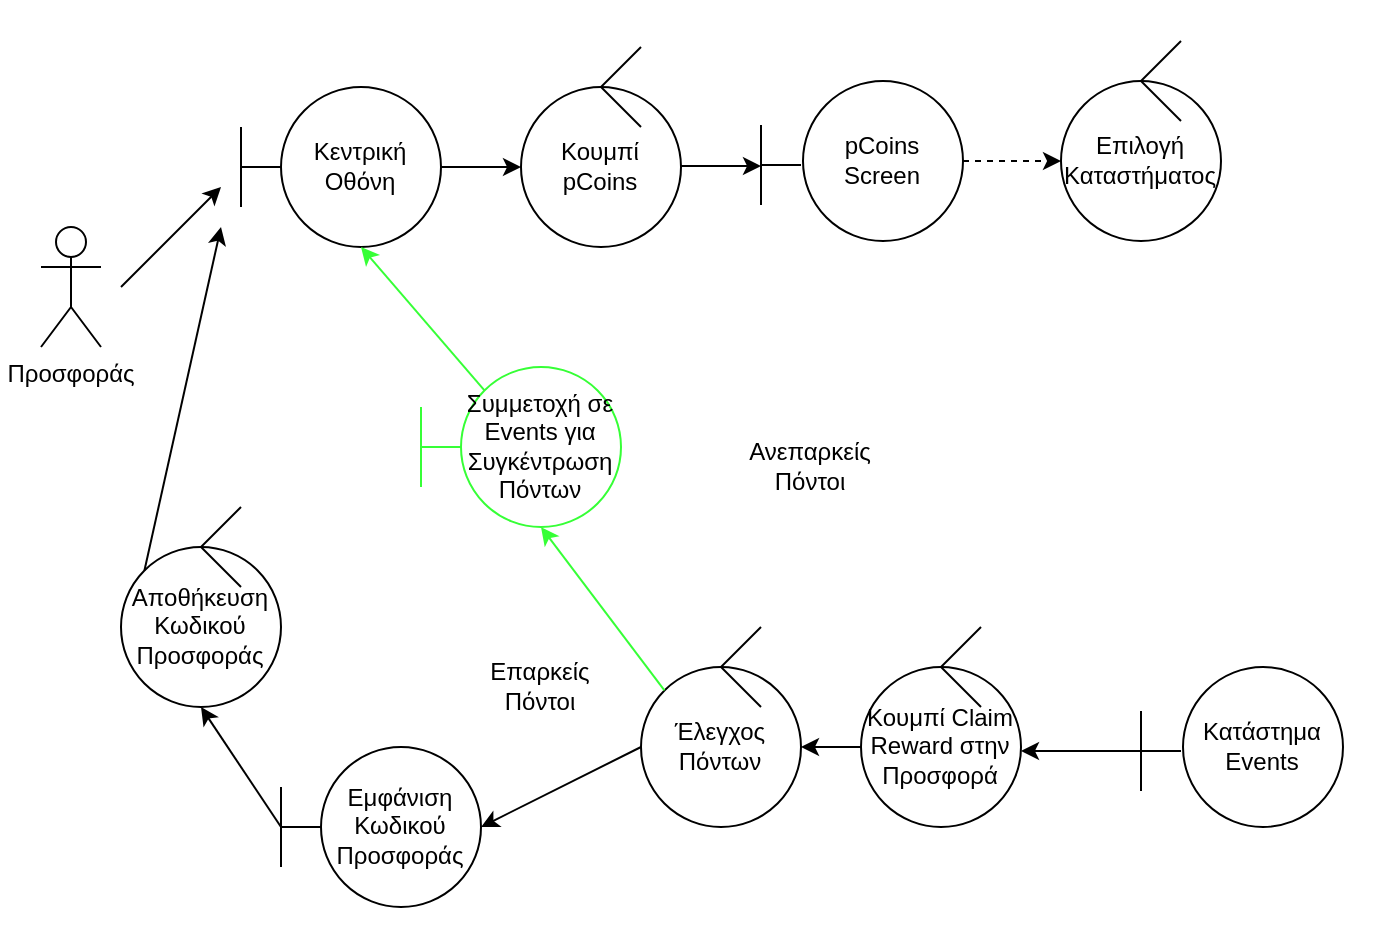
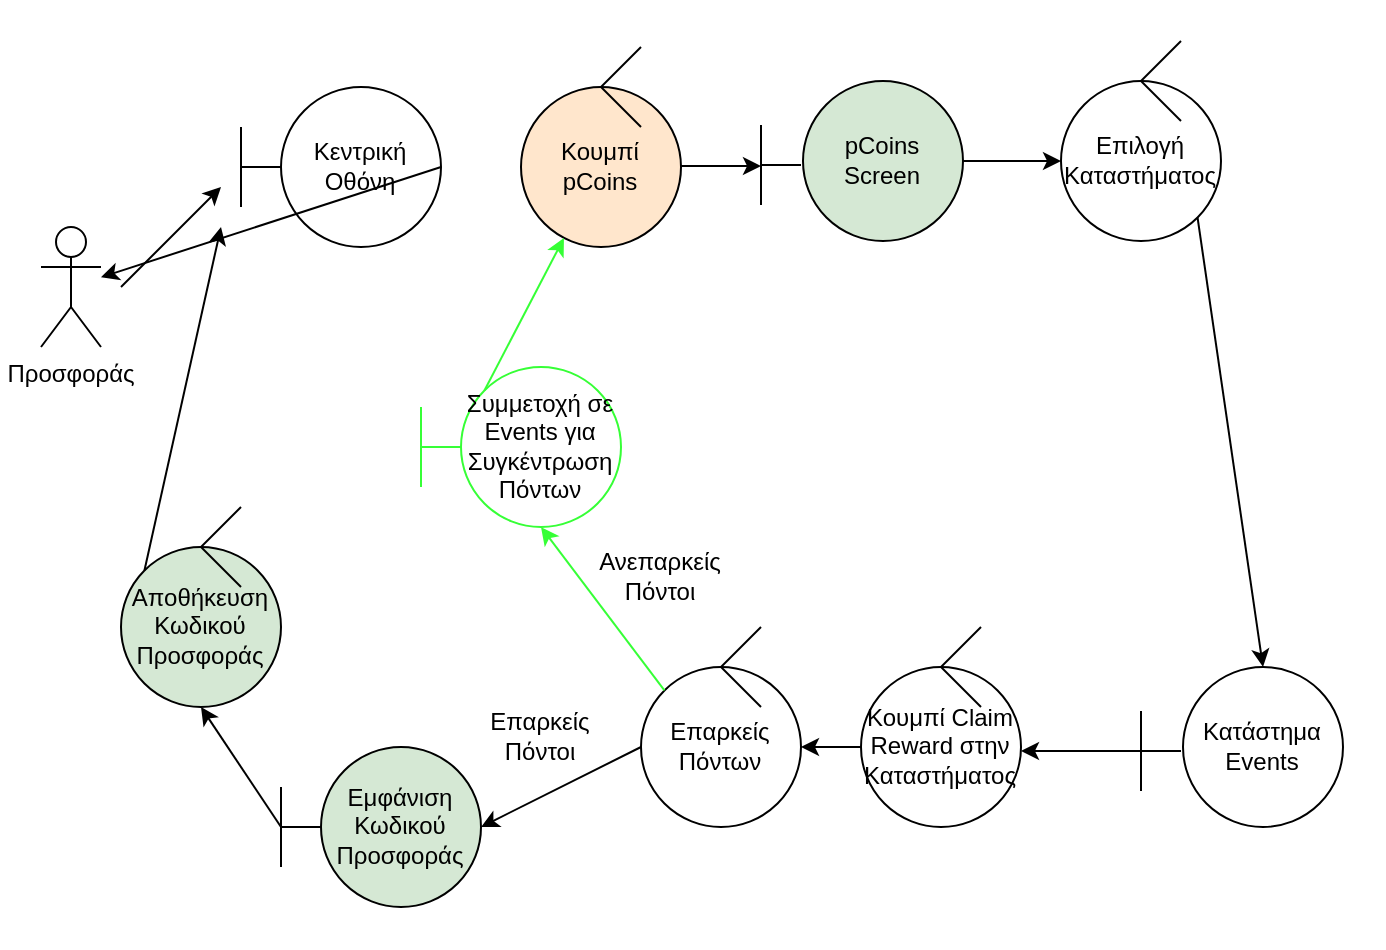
  <mxCell id="0" />
  <mxCell id="1" parent="0" />
  <mxCell id="2" value="Προσφοράς" style="shape=umlActor;verticalLabelPosition=bottom;verticalAlign=top;html=1;outlineConnect=0;" parent="1" vertex="1"><mxGeometry x="20" y="113" width="30" height="60" as="geometry" /></mxCell>
  <mxCell id="3" value="" style="endArrow=none;html=1;rounded=0;" parent="1" edge="1"><mxGeometry width="50" height="50" relative="1" as="geometry"><mxPoint x="120" y="83" as="sourcePoint" /><mxPoint x="140" y="83" as="targetPoint" /></mxGeometry></mxCell>
  <mxCell id="4" value="" style="endArrow=none;html=1;rounded=0;" parent="1" edge="1"><mxGeometry width="50" height="50" relative="1" as="geometry"><mxPoint x="120" y="103" as="sourcePoint" /><mxPoint x="120" y="63" as="targetPoint" /></mxGeometry></mxCell>
  <mxCell id="5" value="" style="endArrow=classic;html=1;rounded=0;" parent="1" edge="1"><mxGeometry width="50" height="50" relative="1" as="geometry"><mxPoint x="60" y="143" as="sourcePoint" /><mxPoint x="110" y="93" as="targetPoint" /></mxGeometry></mxCell>
  <mxCell id="6" value="Κεντρική Οθόνη" style="ellipse;whiteSpace=wrap;html=1;aspect=fixed;" parent="1" vertex="1"><mxGeometry x="140" y="43" width="80" height="80" as="geometry" /></mxCell>
- <mxCell id="7" value="Κουμπί pCoins " style="ellipse;whiteSpace=wrap;html=1;aspect=fixed;" parent="1" vertex="1"><mxGeometry x="260" y="43" width="80" height="80" as="geometry" /></mxCell>
+ <mxCell id="7" value="Κουμπί pCoins " style="ellipse;whiteSpace=wrap;html=1;aspect=fixed;fillColor=#ffe6cc;" parent="1" vertex="1"><mxGeometry x="260" y="43" width="80" height="80" as="geometry" /></mxCell>
  <mxCell id="8" value="" style="endArrow=none;html=1;rounded=0;" parent="1" edge="1"><mxGeometry width="50" height="50" relative="1" as="geometry"><mxPoint x="300" y="43" as="sourcePoint" /><mxPoint x="320" y="23" as="targetPoint" /></mxGeometry></mxCell>
  <mxCell id="9" value="" style="endArrow=none;html=1;rounded=0;" parent="1" edge="1"><mxGeometry width="50" height="50" relative="1" as="geometry"><mxPoint x="300" y="43" as="sourcePoint" /><mxPoint x="320" y="63" as="targetPoint" /></mxGeometry></mxCell>
  <mxCell id="10" value="" style="endArrow=classic;html=1;rounded=0;entryX=0;entryY=0.5;entryDx=0;entryDy=0;" parent="1" edge="1"><mxGeometry width="50" height="50" relative="1" as="geometry"><mxPoint x="340" y="82.5" as="sourcePoint" /><mxPoint x="380" y="82.5" as="targetPoint" /></mxGeometry></mxCell>
  <mxCell id="11" value="" style="endArrow=none;html=1;rounded=0;" parent="1" edge="1"><mxGeometry width="50" height="50" relative="1" as="geometry"><mxPoint x="380" y="102" as="sourcePoint" /><mxPoint x="380" y="62" as="targetPoint" /></mxGeometry></mxCell>
  <mxCell id="12" value="" style="endArrow=none;html=1;rounded=0;" parent="1" edge="1"><mxGeometry width="50" height="50" relative="1" as="geometry"><mxPoint x="380" y="82" as="sourcePoint" /><mxPoint x="400" y="82" as="targetPoint" /></mxGeometry></mxCell>
- <mxCell id="13" value="&lt;div&gt;pCoins Screen&lt;br&gt;&lt;/div&gt;" style="ellipse;whiteSpace=wrap;html=1;aspect=fixed;" parent="1" vertex="1"><mxGeometry x="401" y="40" width="80" height="80" as="geometry" /></mxCell>
+ <mxCell id="13" value="&lt;div&gt;pCoins Screen&lt;br&gt;&lt;/div&gt;" style="ellipse;whiteSpace=wrap;html=1;aspect=fixed;fillColor=#d5e8d4;" parent="1" vertex="1"><mxGeometry x="401" y="40" width="80" height="80" as="geometry" /></mxCell>
  <mxCell id="14" value="Επιλογή Καταστήματος" style="ellipse;whiteSpace=wrap;html=1;aspect=fixed;" parent="1" vertex="1"><mxGeometry x="530" y="40" width="80" height="80" as="geometry" /></mxCell>
  <mxCell id="15" value="" style="endArrow=none;html=1;rounded=0;" parent="1" edge="1"><mxGeometry width="50" height="50" relative="1" as="geometry"><mxPoint x="570" y="40" as="sourcePoint" /><mxPoint x="590" y="20" as="targetPoint" /></mxGeometry></mxCell>
  <mxCell id="16" value="" style="endArrow=none;html=1;rounded=0;" parent="1" edge="1"><mxGeometry width="50" height="50" relative="1" as="geometry"><mxPoint x="570" y="40" as="sourcePoint" /><mxPoint x="590" y="60" as="targetPoint" /></mxGeometry></mxCell>
- <mxCell id="17" value="" style="endArrow=classic;html=1;rounded=0;exitX=1;exitY=0.5;exitDx=0;exitDy=0;dashed=1;" parent="1" source="13" edge="1" target="14"><mxGeometry width="50" height="50" relative="1" as="geometry"><mxPoint x="621" y="253" as="sourcePoint" /><mxPoint x="700" y="213" as="targetPoint" /></mxGeometry></mxCell>
- <mxCell id="19" value="" style="endArrow=classic;html=1;rounded=0;exitX=1;exitY=0.5;exitDx=0;exitDy=0;entryX=0;entryY=0.5;entryDx=0;entryDy=0;" edge="1" parent="1" source="6" target="7"><mxGeometry width="50" height="50" relative="1" as="geometry"><mxPoint x="280" y="193" as="sourcePoint" /><mxPoint x="600" y="273" as="targetPoint" /></mxGeometry></mxCell>
+ <mxCell id="17" value="" style="endArrow=classic;html=1;rounded=0;exitX=1;exitY=0.5;exitDx=0;exitDy=0;" parent="1" source="13" edge="1" target="14"><mxGeometry width="50" height="50" relative="1" as="geometry"><mxPoint x="621" y="253" as="sourcePoint" /><mxPoint x="700" y="213" as="targetPoint" /></mxGeometry></mxCell>
+ <mxCell id="18" value="" style="endArrow=classic;html=1;rounded=0;exitX=1;exitY=1;exitDx=0;exitDy=0;entryX=0.5;entryY=0;entryDx=0;entryDy=0;" parent="1" source="14" edge="1" target="22"><mxGeometry width="50" height="50" relative="1" as="geometry"><mxPoint x="380" y="163" as="sourcePoint" /><mxPoint x="560" y="303" as="targetPoint" /></mxGeometry></mxCell>
+ <mxCell id="19" value="" style="endArrow=classic;html=1;rounded=0;exitX=1;exitY=0.5;exitDx=0;exitDy=0;" edge="1" parent="1" source="6" target="2"><mxGeometry width="50" height="50" relative="1" as="geometry"><mxPoint x="280" y="193" as="sourcePoint" /><mxPoint x="600" y="273" as="targetPoint" /></mxGeometry></mxCell>
  <mxCell id="20" value="" style="endArrow=none;html=1;rounded=0;" edge="1" parent="1"><mxGeometry width="50" height="50" relative="1" as="geometry"><mxPoint x="570" y="395" as="sourcePoint" /><mxPoint x="570" y="355" as="targetPoint" /></mxGeometry></mxCell>
  <mxCell id="21" value="" style="endArrow=none;html=1;rounded=0;" edge="1" parent="1"><mxGeometry width="50" height="50" relative="1" as="geometry"><mxPoint x="570" y="375" as="sourcePoint" /><mxPoint x="590" y="375" as="targetPoint" /></mxGeometry></mxCell>
  <mxCell id="22" value="Κατάστημα Events" style="ellipse;whiteSpace=wrap;html=1;aspect=fixed;" vertex="1" parent="1"><mxGeometry x="591" y="333" width="80" height="80" as="geometry" /></mxCell>
- <mxCell id="23" value="Κουμπί Claim Reward στην Προσφορά" style="ellipse;whiteSpace=wrap;html=1;aspect=fixed;" vertex="1" parent="1"><mxGeometry x="430" y="333" width="80" height="80" as="geometry" /></mxCell>
+ <mxCell id="23" value="Κουμπί Claim Reward στην Καταστήματος" style="ellipse;whiteSpace=wrap;html=1;aspect=fixed;" vertex="1" parent="1"><mxGeometry x="430" y="333" width="80" height="80" as="geometry" /></mxCell>
  <mxCell id="24" value="" style="endArrow=none;html=1;rounded=0;" edge="1" parent="1"><mxGeometry width="50" height="50" relative="1" as="geometry"><mxPoint x="470" y="333" as="sourcePoint" /><mxPoint x="490" y="353" as="targetPoint" /></mxGeometry></mxCell>
  <mxCell id="25" value="" style="endArrow=none;html=1;rounded=0;" edge="1" parent="1"><mxGeometry width="50" height="50" relative="1" as="geometry"><mxPoint x="470" y="333" as="sourcePoint" /><mxPoint x="490" y="313" as="targetPoint" /></mxGeometry></mxCell>
  <mxCell id="26" value="" style="endArrow=classic;html=1;rounded=0;entryX=1;entryY=0.5;entryDx=0;entryDy=0;" edge="1" parent="1"><mxGeometry width="50" height="50" relative="1" as="geometry"><mxPoint x="570" y="375" as="sourcePoint" /><mxPoint x="510" y="375" as="targetPoint" /></mxGeometry></mxCell>
- <mxCell id="27" value="Έλεγχος Πόντων" style="ellipse;whiteSpace=wrap;html=1;aspect=fixed;" vertex="1" parent="1"><mxGeometry x="320" y="333" width="80" height="80" as="geometry" /></mxCell>
+ <mxCell id="27" value="Επαρκείς Πόντων" style="ellipse;whiteSpace=wrap;html=1;aspect=fixed;" vertex="1" parent="1"><mxGeometry x="320" y="333" width="80" height="80" as="geometry" /></mxCell>
  <mxCell id="28" value="" style="endArrow=none;html=1;rounded=0;" edge="1" parent="1"><mxGeometry width="50" height="50" relative="1" as="geometry"><mxPoint x="360" y="333" as="sourcePoint" /><mxPoint x="380" y="353" as="targetPoint" /></mxGeometry></mxCell>
  <mxCell id="29" value="" style="endArrow=none;html=1;rounded=0;" edge="1" parent="1"><mxGeometry width="50" height="50" relative="1" as="geometry"><mxPoint x="360" y="333" as="sourcePoint" /><mxPoint x="380" y="313" as="targetPoint" /></mxGeometry></mxCell>
  <mxCell id="30" value="" style="endArrow=classic;html=1;rounded=0;entryX=1;entryY=0.5;entryDx=0;entryDy=0;" edge="1" parent="1" target="27"><mxGeometry width="50" height="50" relative="1" as="geometry"><mxPoint x="430" y="373" as="sourcePoint" /><mxPoint x="520" y="385" as="targetPoint" /></mxGeometry></mxCell>
- <mxCell id="31" value="Εμφάνιση Κωδικού Προσφοράς" style="ellipse;whiteSpace=wrap;html=1;aspect=fixed;" vertex="1" parent="1"><mxGeometry x="160" y="373" width="80" height="80" as="geometry" /></mxCell>
+ <mxCell id="31" value="Εμφάνιση Κωδικού Προσφοράς" style="ellipse;whiteSpace=wrap;html=1;aspect=fixed;fillColor=#d5e8d4;" vertex="1" parent="1"><mxGeometry x="160" y="373" width="80" height="80" as="geometry" /></mxCell>
  <mxCell id="32" value="" style="endArrow=classic;html=1;rounded=0;entryX=1;entryY=0.5;entryDx=0;entryDy=0;exitX=0;exitY=0.5;exitDx=0;exitDy=0;" edge="1" target="31" parent="1" source="27"><mxGeometry width="50" height="50" relative="1" as="geometry"><mxPoint x="270" y="413" as="sourcePoint" /><mxPoint x="360" y="425" as="targetPoint" /></mxGeometry></mxCell>
- <mxCell id="33" value="Επαρκείς Πόντοι" style="text;html=1;strokeColor=none;fillColor=none;align=center;verticalAlign=middle;whiteSpace=wrap;rounded=0;" vertex="1" parent="1"><mxGeometry x="240" y="328" width="60" height="30" as="geometry" /></mxCell>
+ <mxCell id="33" value="Επαρκείς Πόντοι" style="text;html=1;strokeColor=none;fillColor=none;align=center;verticalAlign=middle;whiteSpace=wrap;rounded=0;" vertex="1" parent="1"><mxGeometry x="240" y="353" width="60" height="30" as="geometry" /></mxCell>
  <mxCell id="34" value="" style="endArrow=none;html=1;rounded=0;" edge="1" parent="1"><mxGeometry width="50" height="50" relative="1" as="geometry"><mxPoint x="140" y="433" as="sourcePoint" /><mxPoint x="140" y="393" as="targetPoint" /></mxGeometry></mxCell>
  <mxCell id="35" value="" style="endArrow=none;html=1;rounded=0;" edge="1" parent="1"><mxGeometry width="50" height="50" relative="1" as="geometry"><mxPoint x="140" y="413" as="sourcePoint" /><mxPoint x="160" y="413" as="targetPoint" /></mxGeometry></mxCell>
- <mxCell id="36" value="Αποθήκευση Κωδικού Προσφοράς" style="ellipse;whiteSpace=wrap;html=1;aspect=fixed;" vertex="1" parent="1"><mxGeometry x="60" y="273" width="80" height="80" as="geometry" /></mxCell>
+ <mxCell id="36" value="Αποθήκευση Κωδικού Προσφοράς" style="ellipse;whiteSpace=wrap;html=1;aspect=fixed;fillColor=#d5e8d4;" vertex="1" parent="1"><mxGeometry x="60" y="273" width="80" height="80" as="geometry" /></mxCell>
  <mxCell id="37" value="" style="endArrow=none;html=1;rounded=0;" edge="1" parent="1"><mxGeometry width="50" height="50" relative="1" as="geometry"><mxPoint x="100" y="273" as="sourcePoint" /><mxPoint x="120" y="293" as="targetPoint" /></mxGeometry></mxCell>
  <mxCell id="38" value="" style="endArrow=none;html=1;rounded=0;" edge="1" parent="1"><mxGeometry width="50" height="50" relative="1" as="geometry"><mxPoint x="100" y="273" as="sourcePoint" /><mxPoint x="120" y="253" as="targetPoint" /></mxGeometry></mxCell>
  <mxCell id="39" value="" style="endArrow=classic;html=1;rounded=0;entryX=0.5;entryY=1;entryDx=0;entryDy=0;" edge="1" parent="1" target="36"><mxGeometry width="50" height="50" relative="1" as="geometry"><mxPoint x="140" y="413" as="sourcePoint" /><mxPoint x="540" y="215" as="targetPoint" /></mxGeometry></mxCell>
  <mxCell id="40" value="" style="endArrow=classic;html=1;rounded=0;entryX=0.5;entryY=1;entryDx=0;entryDy=0;exitX=0;exitY=0;exitDx=0;exitDy=0;strokeColor=#36FF36;" edge="1" parent="1" source="27" target="42"><mxGeometry width="50" height="50" relative="1" as="geometry"><mxPoint x="330" y="383" as="sourcePoint" /><mxPoint x="360" y="463" as="targetPoint" /></mxGeometry></mxCell>
  <mxCell id="41" value="" style="endArrow=classic;html=1;rounded=0;exitX=0;exitY=0;exitDx=0;exitDy=0;" edge="1" parent="1" source="36"><mxGeometry width="50" height="50" relative="1" as="geometry"><mxPoint x="70" y="153" as="sourcePoint" /><mxPoint x="110" y="113" as="targetPoint" /></mxGeometry></mxCell>
  <mxCell id="42" value="Συμμετοχή σε Events για Συγκέντρωση Πόντων" style="ellipse;whiteSpace=wrap;html=1;aspect=fixed;strokeColor=#36FF36;" vertex="1" parent="1"><mxGeometry x="230" y="183" width="80" height="80" as="geometry" /></mxCell>
  <mxCell id="43" value="" style="endArrow=none;html=1;rounded=0;strokeColor=#36FF36;" edge="1" parent="1"><mxGeometry width="50" height="50" relative="1" as="geometry"><mxPoint x="210" y="243" as="sourcePoint" /><mxPoint x="210" y="203" as="targetPoint" /></mxGeometry></mxCell>
  <mxCell id="44" value="" style="endArrow=none;html=1;rounded=0;strokeColor=#36FF36;" edge="1" parent="1"><mxGeometry width="50" height="50" relative="1" as="geometry"><mxPoint x="210" y="223" as="sourcePoint" /><mxPoint x="230" y="223" as="targetPoint" /></mxGeometry></mxCell>
- <mxCell id="45" value="Ανεπαρκείς Πόντοι" style="text;html=1;strokeColor=none;fillColor=none;align=center;verticalAlign=middle;whiteSpace=wrap;rounded=0;" vertex="1" parent="1"><mxGeometry x="375" y="218" width="60" height="30" as="geometry" /></mxCell>
- <mxCell id="46" value="" style="endArrow=classic;html=1;rounded=0;exitX=0;exitY=0;exitDx=0;exitDy=0;entryX=0.5;entryY=1;entryDx=0;entryDy=0;strokeColor=#36FF36;" edge="1" parent="1" source="42" target="6"><mxGeometry width="50" height="50" relative="1" as="geometry"><mxPoint x="491" y="90" as="sourcePoint" /><mxPoint x="540" y="90" as="targetPoint" /></mxGeometry></mxCell>
+ <mxCell id="45" value="Ανεπαρκείς Πόντοι" style="text;html=1;strokeColor=none;fillColor=none;align=center;verticalAlign=middle;whiteSpace=wrap;rounded=0;" vertex="1" parent="1"><mxGeometry x="300" y="273" width="60" height="30" as="geometry" /></mxCell>
+ <mxCell id="46" value="" style="endArrow=classic;html=1;rounded=0;exitX=0;exitY=0;exitDx=0;exitDy=0;strokeColor=#36FF36;" edge="1" parent="1" source="42" target="7"><mxGeometry width="50" height="50" relative="1" as="geometry"><mxPoint x="491" y="90" as="sourcePoint" /><mxPoint x="540" y="90" as="targetPoint" /></mxGeometry></mxCell>
